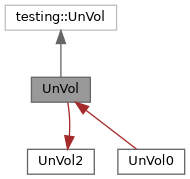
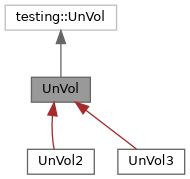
  digraph {
    node [color=gray40 fillcolor=white fontname=Helvetica fontsize=10 shape=box style=filled]
    edge [color=brown dir=back fontname=Helvetica fontsize=10 labelfontname=Helvetica labelfontsize=10 style=solid]
    n1 [fillcolor=grey60 fontcolor=black height=0.2 label=UnVol width=0.4]
    n2 [height=0.2 label=UnVol2 width=0.4]
-   n3 [height=0.2 label=UnVol0 width=0.4]
+   n3 [height=0.2 label=UnVol3 width=0.4]
    n4 [color=grey75 height=0.2 label="testing::UnVol" width=0.4]
-   n2 -> n1
+   n1 -> n2
    n1 -> n3
    n4 -> n1 [color=gray40]
  }
